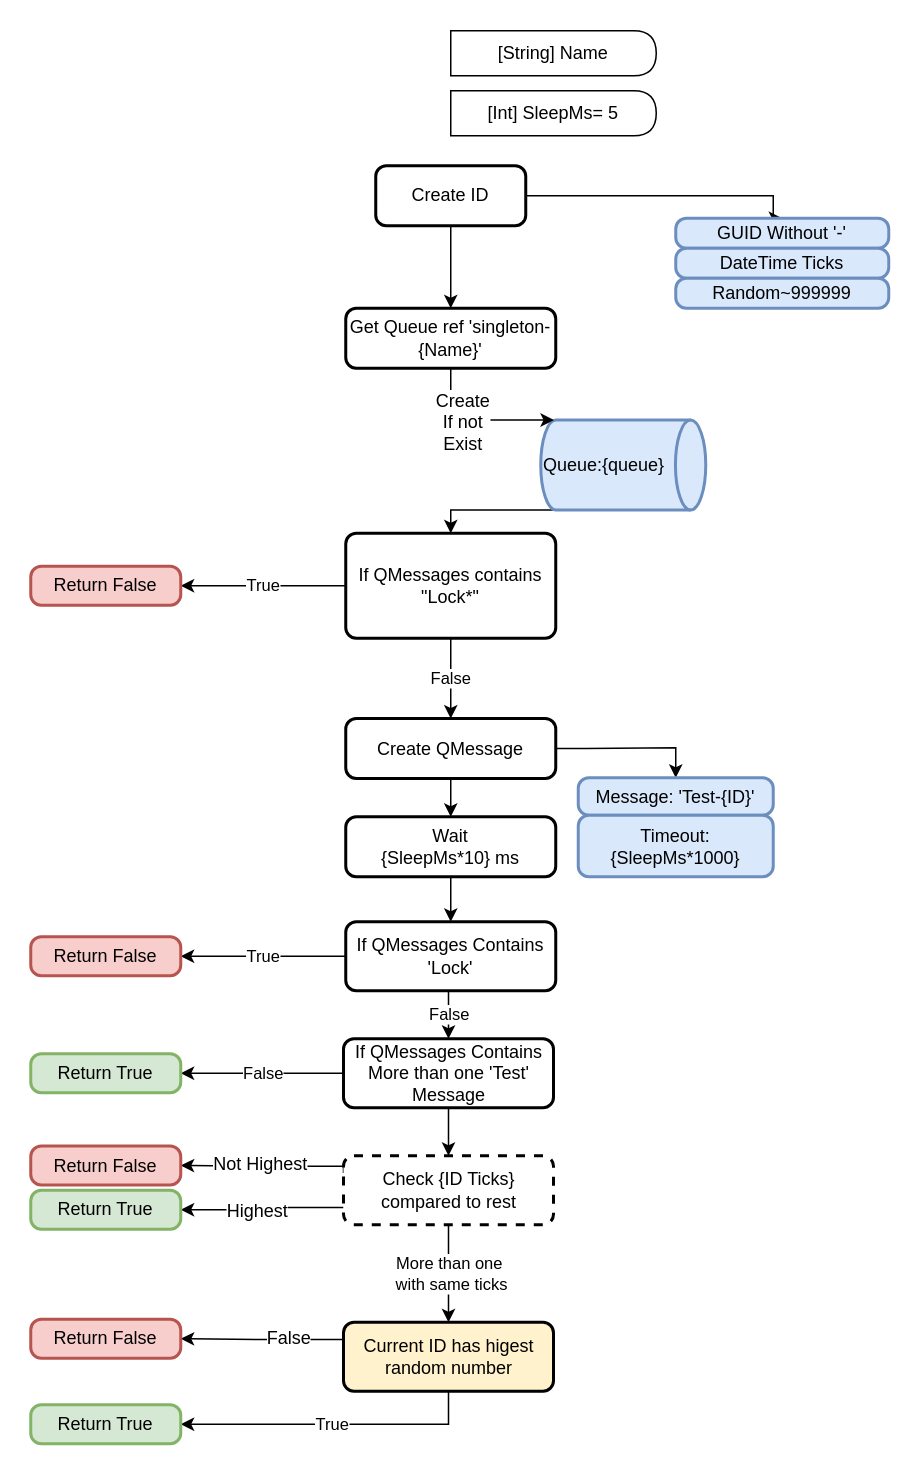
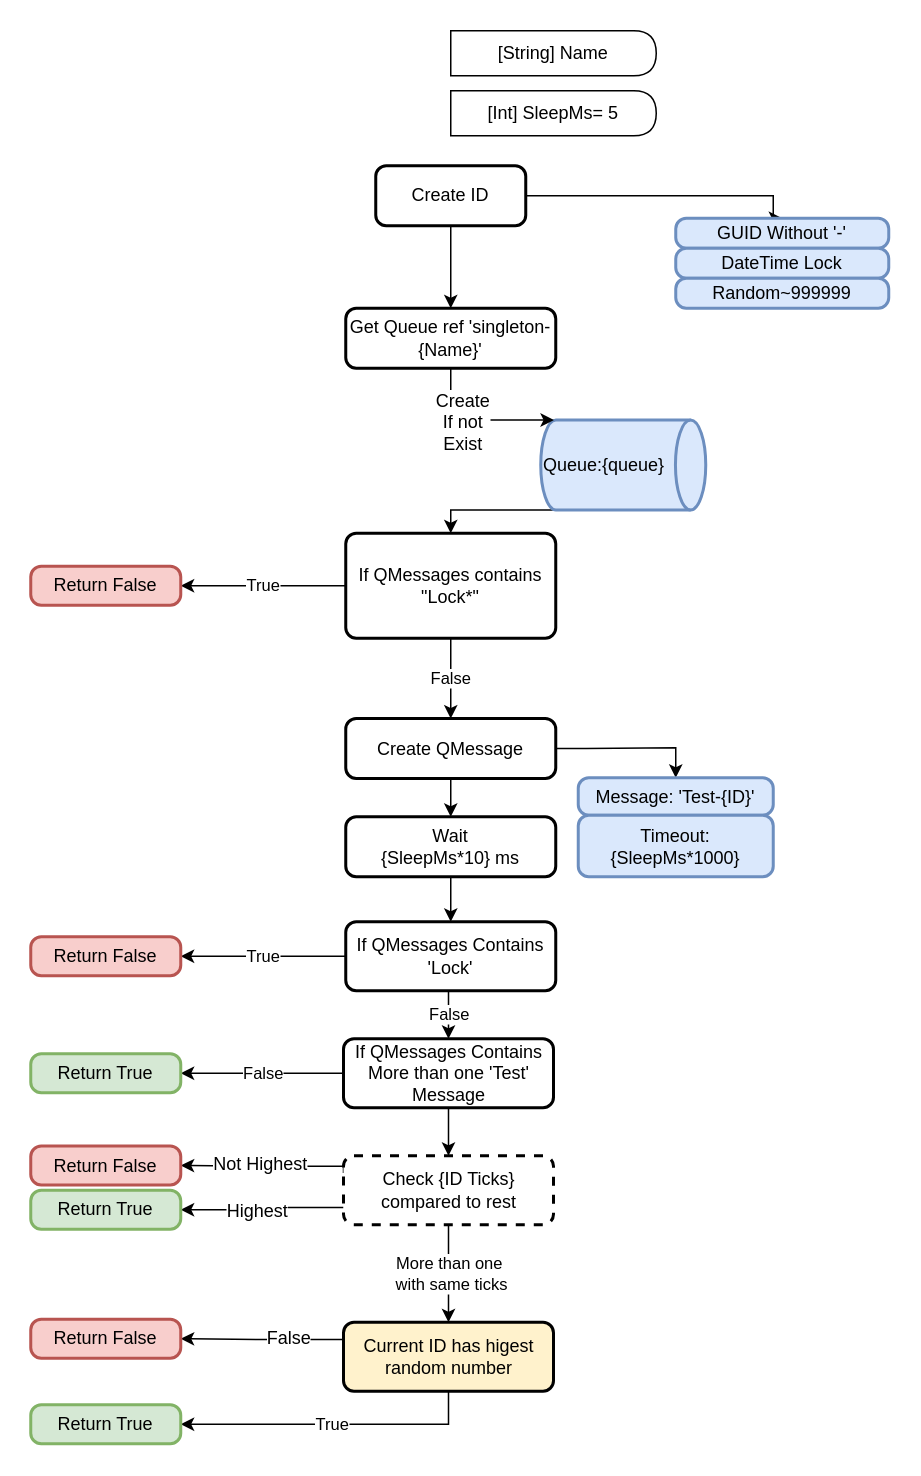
  <mxCell id="0" />
  <mxCell id="1" parent="0" />
  <mxCell id="2" value="False" style="edgeStyle=orthogonalEdgeStyle;rounded=0;orthogonalLoop=1;jettySize=auto;html=1;exitX=0.5;exitY=1;exitDx=0;exitDy=0;entryX=0.5;entryY=0;entryDx=0;entryDy=0;" edge="1" parent="1" source="4" target="7"><mxGeometry relative="1" as="geometry" /></mxCell>
  <mxCell id="3" value="True" style="edgeStyle=orthogonalEdgeStyle;rounded=0;orthogonalLoop=1;jettySize=auto;html=1;exitX=0;exitY=0.5;exitDx=0;exitDy=0;entryX=1;entryY=0.5;entryDx=0;entryDy=0;" edge="1" parent="1" source="4" target="45"><mxGeometry relative="1" as="geometry" /></mxCell>
  <mxCell id="4" value="If QMessages contains &quot;Lock*&quot;" style="rounded=1;whiteSpace=wrap;html=1;absoluteArcSize=1;arcSize=14;strokeWidth=2;" vertex="1" parent="1"><mxGeometry x="230" y="355" width="140" height="70" as="geometry" /></mxCell>
  <mxCell id="5" style="edgeStyle=orthogonalEdgeStyle;rounded=0;orthogonalLoop=1;jettySize=auto;html=1;exitX=1;exitY=0.5;exitDx=0;exitDy=0;entryX=0.5;entryY=0;entryDx=0;entryDy=0;" edge="1" parent="1" source="7" target="23"><mxGeometry relative="1" as="geometry" /></mxCell>
  <mxCell id="6" style="edgeStyle=orthogonalEdgeStyle;rounded=0;orthogonalLoop=1;jettySize=auto;html=1;exitX=0.5;exitY=1;exitDx=0;exitDy=0;entryX=0.5;entryY=0;entryDx=0;entryDy=0;" edge="1" parent="1" source="7" target="16"><mxGeometry relative="1" as="geometry" /></mxCell>
  <mxCell id="7" value="Create QMessage" style="rounded=1;whiteSpace=wrap;html=1;absoluteArcSize=1;arcSize=14;strokeWidth=2;" vertex="1" parent="1"><mxGeometry x="230" y="478.5" width="140" height="40" as="geometry" /></mxCell>
  <mxCell id="8" style="edgeStyle=orthogonalEdgeStyle;rounded=0;orthogonalLoop=1;jettySize=auto;html=1;exitX=0.08;exitY=1;exitDx=0;exitDy=0;exitPerimeter=0;entryX=0.5;entryY=0;entryDx=0;entryDy=0;" edge="1" parent="1" source="9" target="4"><mxGeometry relative="1" as="geometry"><Array as="points"><mxPoint x="300" y="339.5" /></Array></mxGeometry></mxCell>
  <mxCell id="9" value="&lt;div align=&quot;left&quot;&gt;Queue:{queue}&lt;/div&gt;" style="strokeWidth=2;html=1;shape=mxgraph.flowchart.direct_data;whiteSpace=wrap;align=left;fillColor=#dae8fc;strokeColor=#6c8ebf;" vertex="1" parent="1"><mxGeometry x="360" y="279.5" width="110" height="60" as="geometry" /></mxCell>
  <mxCell id="10" style="edgeStyle=orthogonalEdgeStyle;rounded=0;orthogonalLoop=1;jettySize=auto;html=1;entryX=0.08;entryY=0;entryDx=0;entryDy=0;entryPerimeter=0;" edge="1" parent="1" source="12" target="9"><mxGeometry relative="1" as="geometry"><Array as="points"><mxPoint x="300" y="279.5" /></Array></mxGeometry></mxCell>
  <mxCell id="11" value="&lt;div&gt;Create&lt;/div&gt;&lt;div&gt;If not &lt;br&gt;&lt;/div&gt;&lt;div&gt;Exist&lt;br&gt;&lt;/div&gt;" style="text;html=1;resizable=0;points=[];align=center;verticalAlign=middle;labelBackgroundColor=#ffffff;" vertex="1" connectable="0" parent="10"><mxGeometry x="-0.191" y="-1" relative="1" as="geometry"><mxPoint as="offset" /></mxGeometry></mxCell>
  <mxCell id="12" value="Get Queue ref 'singleton-{Name}'" style="rounded=1;whiteSpace=wrap;html=1;absoluteArcSize=1;arcSize=14;strokeWidth=2;" vertex="1" parent="1"><mxGeometry x="230" y="205" width="140" height="40" as="geometry" /></mxCell>
  <mxCell id="13" value="[String] Name" style="shape=delay;whiteSpace=wrap;html=1;" vertex="1" parent="1"><mxGeometry x="300" y="20" width="137" height="30" as="geometry" /></mxCell>
  <mxCell id="14" value="[Int] SleepMs= 5" style="shape=delay;whiteSpace=wrap;html=1;" vertex="1" parent="1"><mxGeometry x="300" y="60" width="137" height="30" as="geometry" /></mxCell>
  <mxCell id="15" style="edgeStyle=orthogonalEdgeStyle;rounded=0;orthogonalLoop=1;jettySize=auto;html=1;exitX=0.5;exitY=1;exitDx=0;exitDy=0;entryX=0.5;entryY=0;entryDx=0;entryDy=0;" edge="1" parent="1" source="16" target="27"><mxGeometry relative="1" as="geometry" /></mxCell>
  <mxCell id="16" value="&lt;div&gt;Wait &lt;br&gt;&lt;/div&gt;&lt;div&gt;{SleepMs*10} ms&lt;/div&gt;" style="rounded=1;whiteSpace=wrap;html=1;absoluteArcSize=1;arcSize=14;strokeWidth=2;" vertex="1" parent="1"><mxGeometry x="230" y="544" width="140" height="40" as="geometry" /></mxCell>
  <mxCell id="17" style="edgeStyle=orthogonalEdgeStyle;rounded=0;orthogonalLoop=1;jettySize=auto;html=1;exitX=1;exitY=0.5;exitDx=0;exitDy=0;entryX=0.5;entryY=0;entryDx=0;entryDy=0;" edge="1" parent="1" source="19" target="20"><mxGeometry relative="1" as="geometry"><Array as="points"><mxPoint x="515" y="130" /></Array></mxGeometry></mxCell>
  <mxCell id="18" style="edgeStyle=orthogonalEdgeStyle;rounded=0;orthogonalLoop=1;jettySize=auto;html=1;exitX=0.5;exitY=1;exitDx=0;exitDy=0;entryX=0.5;entryY=0;entryDx=0;entryDy=0;" edge="1" parent="1" source="19" target="12"><mxGeometry relative="1" as="geometry" /></mxCell>
  <mxCell id="19" value="Create ID" style="rounded=1;whiteSpace=wrap;html=1;absoluteArcSize=1;arcSize=14;strokeWidth=2;" vertex="1" parent="1"><mxGeometry x="250" y="110" width="100" height="40" as="geometry" /></mxCell>
  <mxCell id="20" value="GUID Without '-'" style="rounded=1;whiteSpace=wrap;html=1;absoluteArcSize=1;arcSize=14;strokeWidth=2;fillColor=#dae8fc;strokeColor=#6c8ebf;" vertex="1" parent="1"><mxGeometry x="450" y="145" width="142" height="20" as="geometry" /></mxCell>
- <mxCell id="21" value="DateTime Ticks" style="rounded=1;whiteSpace=wrap;html=1;absoluteArcSize=1;arcSize=14;strokeWidth=2;fillColor=#dae8fc;strokeColor=#6c8ebf;" vertex="1" parent="1"><mxGeometry x="450" y="165" width="142" height="20" as="geometry" /></mxCell>
+ <mxCell id="21" value="DateTime Lock" style="rounded=1;whiteSpace=wrap;html=1;absoluteArcSize=1;arcSize=14;strokeWidth=2;fillColor=#dae8fc;strokeColor=#6c8ebf;" vertex="1" parent="1"><mxGeometry x="450" y="165" width="142" height="20" as="geometry" /></mxCell>
  <mxCell id="22" value="Random~999999" style="rounded=1;whiteSpace=wrap;html=1;absoluteArcSize=1;arcSize=14;strokeWidth=2;fillColor=#dae8fc;strokeColor=#6c8ebf;" vertex="1" parent="1"><mxGeometry x="450" y="185" width="142" height="20" as="geometry" /></mxCell>
  <mxCell id="23" value="Message: 'Test-{ID}'" style="rounded=1;whiteSpace=wrap;html=1;absoluteArcSize=1;arcSize=14;strokeWidth=2;fillColor=#dae8fc;strokeColor=#6c8ebf;" vertex="1" parent="1"><mxGeometry x="385" y="518" width="130" height="25" as="geometry" /></mxCell>
  <mxCell id="24" value="Timeout: {SleepMs*1000}" style="rounded=1;whiteSpace=wrap;html=1;absoluteArcSize=1;arcSize=14;strokeWidth=2;fillColor=#dae8fc;strokeColor=#6c8ebf;" vertex="1" parent="1"><mxGeometry x="385" y="543" width="130" height="41" as="geometry" /></mxCell>
  <mxCell id="25" value="True" style="edgeStyle=orthogonalEdgeStyle;rounded=0;orthogonalLoop=1;jettySize=auto;html=1;entryX=1;entryY=0.5;entryDx=0;entryDy=0;" edge="1" parent="1" source="27" target="28"><mxGeometry relative="1" as="geometry" /></mxCell>
  <mxCell id="26" value="False" style="edgeStyle=orthogonalEdgeStyle;rounded=0;orthogonalLoop=1;jettySize=auto;html=1;exitX=0.5;exitY=1;exitDx=0;exitDy=0;entryX=0.5;entryY=0;entryDx=0;entryDy=0;" edge="1" parent="1" source="27" target="31"><mxGeometry relative="1" as="geometry" /></mxCell>
  <mxCell id="27" value="If QMessages Contains 'Lock'" style="rounded=1;whiteSpace=wrap;html=1;absoluteArcSize=1;arcSize=14;strokeWidth=2;" vertex="1" parent="1"><mxGeometry x="230" y="614" width="140" height="46" as="geometry" /></mxCell>
  <mxCell id="28" value="Return False" style="rounded=1;whiteSpace=wrap;html=1;absoluteArcSize=1;arcSize=14;strokeWidth=2;fillColor=#f8cecc;strokeColor=#b85450;" vertex="1" parent="1"><mxGeometry x="20" y="624" width="100" height="26" as="geometry" /></mxCell>
  <mxCell id="29" value="False" style="edgeStyle=orthogonalEdgeStyle;rounded=0;orthogonalLoop=1;jettySize=auto;html=1;exitX=0;exitY=0.5;exitDx=0;exitDy=0;entryX=1;entryY=0.5;entryDx=0;entryDy=0;" edge="1" parent="1" source="31" target="32"><mxGeometry relative="1" as="geometry" /></mxCell>
  <mxCell id="30" style="edgeStyle=orthogonalEdgeStyle;rounded=0;orthogonalLoop=1;jettySize=auto;html=1;exitX=0.5;exitY=1;exitDx=0;exitDy=0;entryX=0.5;entryY=0;entryDx=0;entryDy=0;" edge="1" parent="1" source="31" target="38"><mxGeometry relative="1" as="geometry" /></mxCell>
  <mxCell id="31" value="If QMessages Contains More than one 'Test' Message" style="rounded=1;whiteSpace=wrap;html=1;absoluteArcSize=1;arcSize=14;strokeWidth=2;" vertex="1" parent="1"><mxGeometry x="228.5" y="692" width="140" height="46" as="geometry" /></mxCell>
  <mxCell id="32" value="Return True" style="rounded=1;whiteSpace=wrap;html=1;absoluteArcSize=1;arcSize=14;strokeWidth=2;fillColor=#d5e8d4;strokeColor=#82b366;" vertex="1" parent="1"><mxGeometry x="20" y="702" width="100" height="26" as="geometry" /></mxCell>
  <mxCell id="33" style="edgeStyle=orthogonalEdgeStyle;rounded=0;orthogonalLoop=1;jettySize=auto;html=1;exitX=0;exitY=0.25;exitDx=0;exitDy=0;entryX=1;entryY=0.5;entryDx=0;entryDy=0;" edge="1" parent="1" source="38" target="43"><mxGeometry relative="1" as="geometry"><Array as="points"><mxPoint x="228" y="777" /><mxPoint x="174" y="777" /></Array></mxGeometry></mxCell>
  <mxCell id="34" value="Not Highest" style="text;html=1;resizable=0;points=[];align=center;verticalAlign=middle;labelBackgroundColor=#ffffff;" vertex="1" connectable="0" parent="33"><mxGeometry x="0.087" y="-1" relative="1" as="geometry"><mxPoint as="offset" /></mxGeometry></mxCell>
  <mxCell id="35" style="edgeStyle=orthogonalEdgeStyle;rounded=0;orthogonalLoop=1;jettySize=auto;html=1;exitX=0;exitY=0.75;exitDx=0;exitDy=0;entryX=1;entryY=0.5;entryDx=0;entryDy=0;" edge="1" parent="1" source="38" target="44"><mxGeometry relative="1" as="geometry" /></mxCell>
  <mxCell id="36" value="Highest" style="text;html=1;resizable=0;points=[];align=center;verticalAlign=middle;labelBackgroundColor=#ffffff;" vertex="1" connectable="0" parent="35"><mxGeometry x="0.093" relative="1" as="geometry"><mxPoint as="offset" /></mxGeometry></mxCell>
  <mxCell id="37" value="&lt;div&gt;More than one&lt;/div&gt;&amp;nbsp;with same ticks" style="edgeStyle=orthogonalEdgeStyle;rounded=0;orthogonalLoop=1;jettySize=auto;html=1;exitX=0.5;exitY=1;exitDx=0;exitDy=0;entryX=0.5;entryY=0;entryDx=0;entryDy=0;" edge="1" parent="1" source="38" target="42"><mxGeometry relative="1" as="geometry" /></mxCell>
  <mxCell id="38" value="Check {ID Ticks} compared to rest" style="rounded=1;whiteSpace=wrap;html=1;absoluteArcSize=1;arcSize=14;strokeWidth=2;dashed=1;" vertex="1" parent="1"><mxGeometry x="228.5" y="770" width="140" height="46" as="geometry" /></mxCell>
  <mxCell id="39" style="edgeStyle=orthogonalEdgeStyle;rounded=0;orthogonalLoop=1;jettySize=auto;html=1;exitX=0;exitY=0.25;exitDx=0;exitDy=0;entryX=1;entryY=0.5;entryDx=0;entryDy=0;" edge="1" parent="1" source="42" target="46"><mxGeometry relative="1" as="geometry" /></mxCell>
  <mxCell id="40" value="False" style="text;html=1;resizable=0;points=[];align=center;verticalAlign=middle;labelBackgroundColor=#ffffff;" vertex="1" connectable="0" parent="39"><mxGeometry x="-0.323" y="-1" relative="1" as="geometry"><mxPoint as="offset" /></mxGeometry></mxCell>
  <mxCell id="41" value="True" style="edgeStyle=orthogonalEdgeStyle;rounded=0;orthogonalLoop=1;jettySize=auto;html=1;exitX=0.5;exitY=1;exitDx=0;exitDy=0;entryX=1;entryY=0.5;entryDx=0;entryDy=0;" edge="1" parent="1" source="42" target="47"><mxGeometry relative="1" as="geometry" /></mxCell>
  <mxCell id="42" value="Current ID has higest random number" style="rounded=1;whiteSpace=wrap;html=1;absoluteArcSize=1;arcSize=14;strokeWidth=2;fillColor=#fff2cc;" vertex="1" parent="1"><mxGeometry x="228.5" y="881" width="140" height="46" as="geometry" /></mxCell>
  <mxCell id="43" value="Return False" style="rounded=1;whiteSpace=wrap;html=1;absoluteArcSize=1;arcSize=14;strokeWidth=2;fillColor=#f8cecc;strokeColor=#b85450;" vertex="1" parent="1"><mxGeometry x="20" y="763.5" width="100" height="26" as="geometry" /></mxCell>
  <mxCell id="44" value="Return True" style="rounded=1;whiteSpace=wrap;html=1;absoluteArcSize=1;arcSize=14;strokeWidth=2;fillColor=#d5e8d4;strokeColor=#82b366;" vertex="1" parent="1"><mxGeometry x="20" y="793" width="100" height="26" as="geometry" /></mxCell>
  <mxCell id="45" value="Return False" style="rounded=1;whiteSpace=wrap;html=1;absoluteArcSize=1;arcSize=14;strokeWidth=2;fillColor=#f8cecc;strokeColor=#b85450;" vertex="1" parent="1"><mxGeometry x="20" y="377" width="100" height="26" as="geometry" /></mxCell>
  <mxCell id="46" value="Return False" style="rounded=1;whiteSpace=wrap;html=1;absoluteArcSize=1;arcSize=14;strokeWidth=2;fillColor=#f8cecc;strokeColor=#b85450;" vertex="1" parent="1"><mxGeometry x="20" y="879" width="100" height="26" as="geometry" /></mxCell>
  <mxCell id="47" value="Return True" style="rounded=1;whiteSpace=wrap;html=1;absoluteArcSize=1;arcSize=14;strokeWidth=2;fillColor=#d5e8d4;strokeColor=#82b366;" vertex="1" parent="1"><mxGeometry x="20" y="936" width="100" height="26" as="geometry" /></mxCell>
